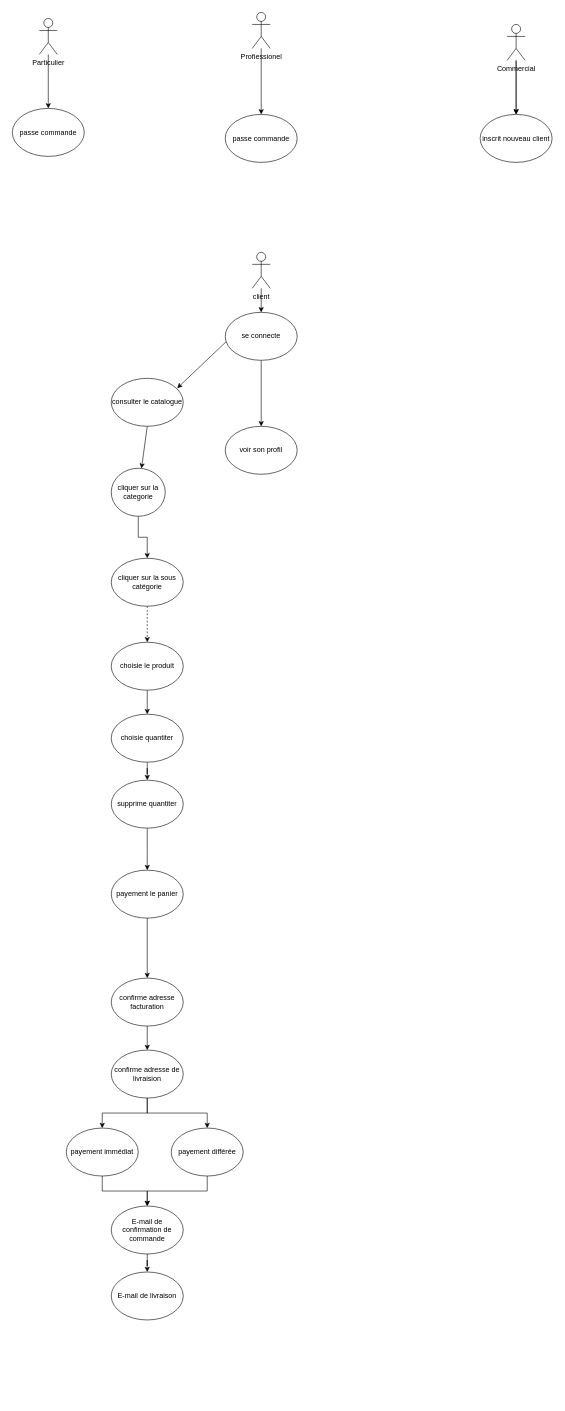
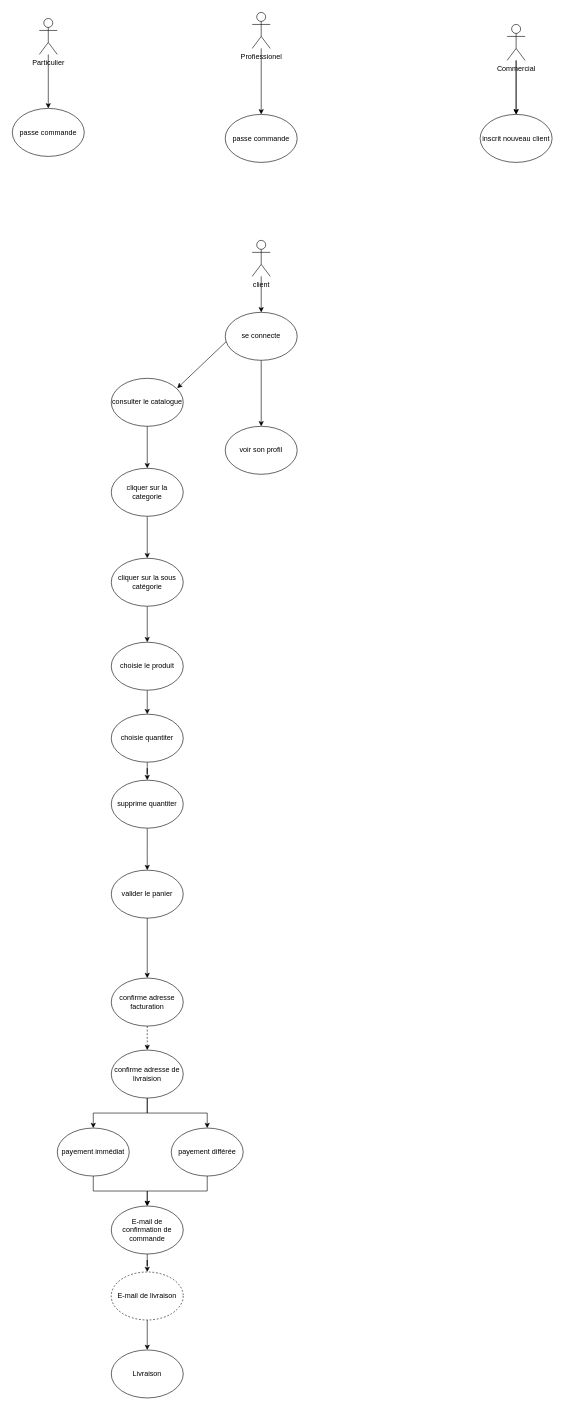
  <mxCell id="0" />
  <mxCell id="1" parent="0" />
  <mxCell id="2" value="" style="rounded=0;orthogonalLoop=1;jettySize=auto;html=1;" edge="1" parent="1" source="3" target="11"><mxGeometry relative="1" as="geometry" /></mxCell>
  <mxCell id="3" value="Profiessionel" style="shape=umlActor;verticalLabelPosition=bottom;verticalAlign=top;html=1;outlineConnect=0;" vertex="1" parent="1"><mxGeometry x="420" y="20" width="30" height="60" as="geometry" /></mxCell>
  <mxCell id="4" value="" style="rounded=0;orthogonalLoop=1;jettySize=auto;html=1;" edge="1" parent="1" source="5" target="10"><mxGeometry relative="1" as="geometry" /></mxCell>
  <mxCell id="5" value="Particulier" style="shape=umlActor;verticalLabelPosition=bottom;verticalAlign=top;html=1;outlineConnect=0;" vertex="1" parent="1"><mxGeometry x="65" y="30" width="30" height="60" as="geometry" /></mxCell>
  <mxCell id="6" value="" style="rounded=0;orthogonalLoop=1;jettySize=auto;html=1;" edge="1" parent="1" source="8" target="9"><mxGeometry relative="1" as="geometry" /></mxCell>
  <mxCell id="7" value="" style="edgeStyle=orthogonalEdgeStyle;rounded=0;orthogonalLoop=1;jettySize=auto;html=1;" edge="1" parent="1" source="8" target="9"><mxGeometry relative="1" as="geometry" /></mxCell>
  <mxCell id="8" value="Commercial" style="shape=umlActor;verticalLabelPosition=bottom;verticalAlign=top;html=1;outlineConnect=0;" vertex="1" parent="1"><mxGeometry x="845" y="40" width="30" height="60" as="geometry" /></mxCell>
  <mxCell id="9" value="inscrit nouveau client" style="ellipse;whiteSpace=wrap;html=1;" vertex="1" parent="1"><mxGeometry x="800" width="120" height="80" as="geometry" y="190" /></mxCell>
  <mxCell id="10" value="passe commande" style="ellipse;whiteSpace=wrap;html=1;" vertex="1" parent="1"><mxGeometry x="20" y="180" width="120" height="80" as="geometry" /></mxCell>
  <mxCell id="11" value="passe commande" style="ellipse;whiteSpace=wrap;html=1;" vertex="1" parent="1"><mxGeometry x="375" width="120" height="80" as="geometry" y="190" /></mxCell>
  <mxCell id="12" style="edgeStyle=orthogonalEdgeStyle;rounded=0;orthogonalLoop=1;jettySize=auto;html=1;" edge="1" parent="1" source="13" target="16"><mxGeometry relative="1" as="geometry" /></mxCell>
- <mxCell id="13" value="client" style="shape=umlActor;verticalLabelPosition=bottom;verticalAlign=top;html=1;outlineConnect=0;" vertex="1" parent="1"><mxGeometry x="420" y="420" width="30" height="60" as="geometry" /></mxCell>
+ <mxCell id="13" value="client" style="shape=umlActor;verticalLabelPosition=bottom;verticalAlign=top;html=1;outlineConnect=0;" vertex="1" parent="1"><mxGeometry x="420" y="400" width="30" height="60" as="geometry" /></mxCell>
  <mxCell id="14" value="" style="rounded=0;orthogonalLoop=1;jettySize=auto;html=1;exitX=0.008;exitY=0.42;exitDx=0;exitDy=0;exitPerimeter=0;" edge="1" parent="1"><mxGeometry relative="1" as="geometry"><mxPoint x="385.96" y="560" as="sourcePoint" /><mxPoint x="295" y="646.4" as="targetPoint" /></mxGeometry></mxCell>
  <mxCell id="15" value="" style="rounded=0;orthogonalLoop=1;jettySize=auto;html=1;" edge="1" parent="1" source="16"><mxGeometry relative="1" as="geometry"><mxPoint x="435" y="710" as="targetPoint" /></mxGeometry></mxCell>
  <mxCell id="16" value="se connecte" style="ellipse;whiteSpace=wrap;html=1;" vertex="1" parent="1"><mxGeometry x="375" y="520" width="120" height="80" as="geometry" /></mxCell>
  <mxCell id="17" value="consulter le catalogue" style="ellipse;whiteSpace=wrap;html=1;" vertex="1" parent="1"><mxGeometry x="185" y="630" width="120" height="80" as="geometry" /></mxCell>
  <mxCell id="18" value="voir son profil" style="ellipse;whiteSpace=wrap;html=1;" vertex="1" parent="1"><mxGeometry x="375" y="710" width="120" height="80" as="geometry" /></mxCell>
  <mxCell id="19" style="edgeStyle=orthogonalEdgeStyle;rounded=0;orthogonalLoop=1;jettySize=auto;html=1;" edge="1" parent="1" source="20" target="23"><mxGeometry relative="1" as="geometry" /></mxCell>
- <mxCell id="20" value="cliquer sur la categorie" style="ellipse;whiteSpace=wrap;html=1;" vertex="1" parent="1"><mxGeometry x="185" y="780" width="90" height="80" as="geometry" /></mxCell>
+ <mxCell id="20" value="cliquer sur la categorie" style="ellipse;whiteSpace=wrap;html=1;" vertex="1" parent="1"><mxGeometry x="185" y="780" width="120" height="80" as="geometry" /></mxCell>
  <mxCell id="21" value="" style="endArrow=classic;html=1;rounded=0;exitX=0.5;exitY=1;exitDx=0;exitDy=0;" edge="1" parent="1" source="17" target="20"><mxGeometry width="50" height="50" relative="1" as="geometry"><mxPoint x="225" y="770" as="sourcePoint" /><mxPoint x="275" y="720" as="targetPoint" /></mxGeometry></mxCell>
- <mxCell id="22" style="edgeStyle=orthogonalEdgeStyle;rounded=0;orthogonalLoop=1;jettySize=auto;html=1;dashed=1;" edge="1" parent="1" source="23" target="25"><mxGeometry relative="1" as="geometry" /></mxCell>
+ <mxCell id="22" style="edgeStyle=orthogonalEdgeStyle;rounded=0;orthogonalLoop=1;jettySize=auto;html=1;" edge="1" parent="1" source="23" target="25"><mxGeometry relative="1" as="geometry" /></mxCell>
  <mxCell id="23" value="cliquer sur la sous catégorie" style="ellipse;whiteSpace=wrap;html=1;" vertex="1" parent="1"><mxGeometry x="185" y="930" width="120" height="80" as="geometry" /></mxCell>
  <mxCell id="24" style="edgeStyle=orthogonalEdgeStyle;rounded=0;orthogonalLoop=1;jettySize=auto;html=1;" edge="1" parent="1" source="25" target="27"><mxGeometry relative="1" as="geometry"><mxPoint x="245" y="1220" as="targetPoint" /></mxGeometry></mxCell>
  <mxCell id="25" value="choisie le produit" style="ellipse;whiteSpace=wrap;html=1;" vertex="1" parent="1"><mxGeometry x="185" y="1070" width="120" height="80" as="geometry" /></mxCell>
  <mxCell id="26" style="edgeStyle=orthogonalEdgeStyle;rounded=0;orthogonalLoop=1;jettySize=auto;html=1;" edge="1" parent="1" source="27" target="29"><mxGeometry relative="1" as="geometry"><mxPoint x="245" y="1340" as="targetPoint" /></mxGeometry></mxCell>
  <mxCell id="27" value="choisie quantiter" style="ellipse;whiteSpace=wrap;html=1;" vertex="1" parent="1"><mxGeometry x="185" y="1190" width="120" height="80" as="geometry" /></mxCell>
  <mxCell id="28" style="edgeStyle=orthogonalEdgeStyle;rounded=0;orthogonalLoop=1;jettySize=auto;html=1;" edge="1" parent="1" source="29"><mxGeometry relative="1" as="geometry"><mxPoint x="245" y="1450" as="targetPoint" /></mxGeometry></mxCell>
  <mxCell id="29" value="supprime quantiter" style="ellipse;whiteSpace=wrap;html=1;" vertex="1" parent="1"><mxGeometry x="185" y="1300" width="120" height="80" as="geometry" /></mxCell>
  <mxCell id="30" style="edgeStyle=orthogonalEdgeStyle;rounded=0;orthogonalLoop=1;jettySize=auto;html=1;" edge="1" parent="1" source="31" target="33"><mxGeometry relative="1" as="geometry"><mxPoint x="245" y="1650" as="targetPoint" /></mxGeometry></mxCell>
- <mxCell id="31" value="payement le panier" style="ellipse;whiteSpace=wrap;html=1;" vertex="1" parent="1"><mxGeometry x="185" y="1450" width="120" height="80" as="geometry" /></mxCell>
- <mxCell id="32" style="edgeStyle=orthogonalEdgeStyle;rounded=0;orthogonalLoop=1;jettySize=auto;html=1;" edge="1" parent="1" source="33" target="36"><mxGeometry relative="1" as="geometry"><mxPoint x="245" y="1800" as="targetPoint" /></mxGeometry></mxCell>
+ <mxCell id="31" value="valider le panier" style="ellipse;whiteSpace=wrap;html=1;" vertex="1" parent="1"><mxGeometry x="185" y="1450" width="120" height="80" as="geometry" /></mxCell>
+ <mxCell id="32" style="edgeStyle=orthogonalEdgeStyle;rounded=0;orthogonalLoop=1;jettySize=auto;html=1;dashed=1;" edge="1" parent="1" source="33" target="36"><mxGeometry relative="1" as="geometry"><mxPoint x="245" y="1800" as="targetPoint" /></mxGeometry></mxCell>
  <mxCell id="33" value="confirme adresse facturation" style="ellipse;whiteSpace=wrap;html=1;" vertex="1" parent="1"><mxGeometry x="185" y="1630" width="120" height="80" as="geometry" /></mxCell>
  <mxCell id="34" value="" style="edgeStyle=orthogonalEdgeStyle;rounded=0;orthogonalLoop=1;jettySize=auto;html=1;" edge="1" parent="1" source="36" target="38"><mxGeometry relative="1" as="geometry" /></mxCell>
  <mxCell id="35" style="edgeStyle=orthogonalEdgeStyle;rounded=0;orthogonalLoop=1;jettySize=auto;html=1;" edge="1" parent="1" source="36" target="40"><mxGeometry relative="1" as="geometry" /></mxCell>
  <mxCell id="36" value="confirme adresse de livraision" style="ellipse;whiteSpace=wrap;html=1;" vertex="1" parent="1"><mxGeometry x="185" y="1750" width="120" height="80" as="geometry" /></mxCell>
  <mxCell id="37" style="edgeStyle=orthogonalEdgeStyle;rounded=0;orthogonalLoop=1;jettySize=auto;html=1;entryX=0.5;entryY=0;entryDx=0;entryDy=0;" edge="1" parent="1" source="38" target="42"><mxGeometry relative="1" as="geometry" /></mxCell>
- <mxCell id="38" value="payement immédiat" style="ellipse;whiteSpace=wrap;html=1;" vertex="1" parent="1"><mxGeometry x="110" y="1880" width="120" height="80" as="geometry" /></mxCell>
+ <mxCell id="38" value="payement immédiat" style="ellipse;whiteSpace=wrap;html=1;" vertex="1" parent="1"><mxGeometry x="95" y="1880" width="120" height="80" as="geometry" /></mxCell>
  <mxCell id="39" style="edgeStyle=orthogonalEdgeStyle;rounded=0;orthogonalLoop=1;jettySize=auto;html=1;entryX=0.5;entryY=0;entryDx=0;entryDy=0;" edge="1" parent="1" source="40" target="42"><mxGeometry relative="1" as="geometry" /></mxCell>
  <mxCell id="40" value="payement différée" style="ellipse;whiteSpace=wrap;html=1;" vertex="1" parent="1"><mxGeometry x="285" y="1880" width="120" height="80" as="geometry" /></mxCell>
  <mxCell id="41" style="edgeStyle=orthogonalEdgeStyle;rounded=0;orthogonalLoop=1;jettySize=auto;html=1;" edge="1" parent="1" source="42" target="44"><mxGeometry relative="1" as="geometry"><mxPoint x="245" y="2160" as="targetPoint" /></mxGeometry></mxCell>
  <mxCell id="42" value="E-mail de confirmation de commande" style="ellipse;whiteSpace=wrap;html=1;" vertex="1" parent="1"><mxGeometry x="185" y="2010" width="120" height="80" as="geometry" /></mxCell>
- <mxCell id="44" value="E-mail de livraison" style="ellipse;whiteSpace=wrap;html=1;" vertex="1" parent="1"><mxGeometry x="185" y="2120" width="120" height="80" as="geometry" /></mxCell>
+ <mxCell id="43" style="edgeStyle=orthogonalEdgeStyle;rounded=0;orthogonalLoop=1;jettySize=auto;html=1;" edge="1" parent="1" source="44" target="45"><mxGeometry relative="1" as="geometry"><mxPoint x="245" y="2290" as="targetPoint" /></mxGeometry></mxCell>
+ <mxCell id="44" value="E-mail de livraison" style="ellipse;whiteSpace=wrap;html=1;dashed=1;" vertex="1" parent="1"><mxGeometry x="185" y="2120" width="120" height="80" as="geometry" /></mxCell>
+ <mxCell id="45" value="Livraison" style="ellipse;whiteSpace=wrap;html=1;" vertex="1" parent="1"><mxGeometry x="185" y="2250" width="120" height="80" as="geometry" /></mxCell>
